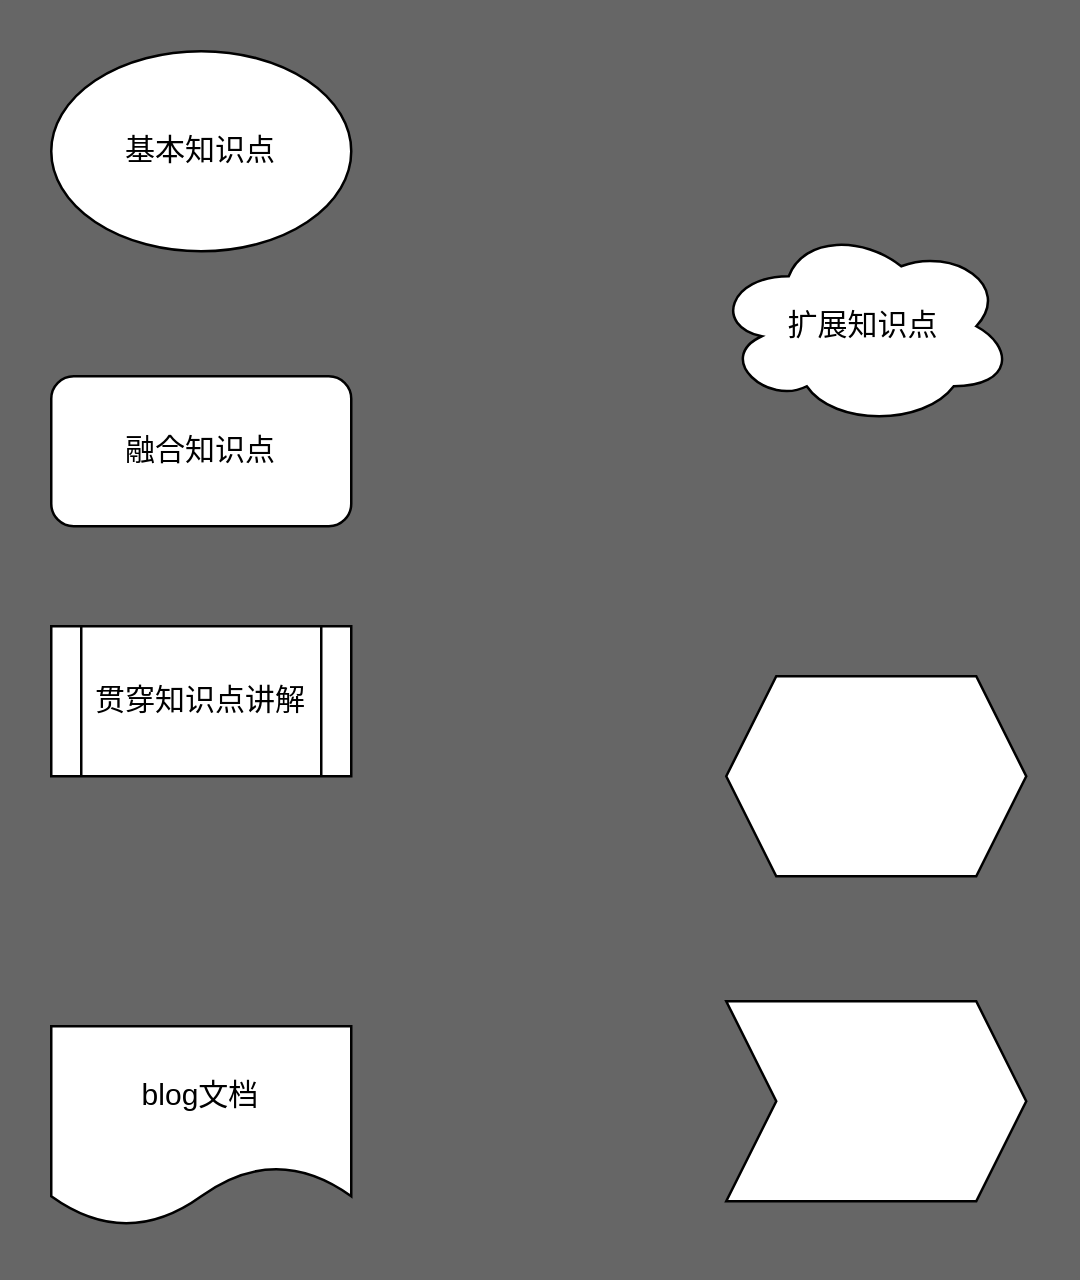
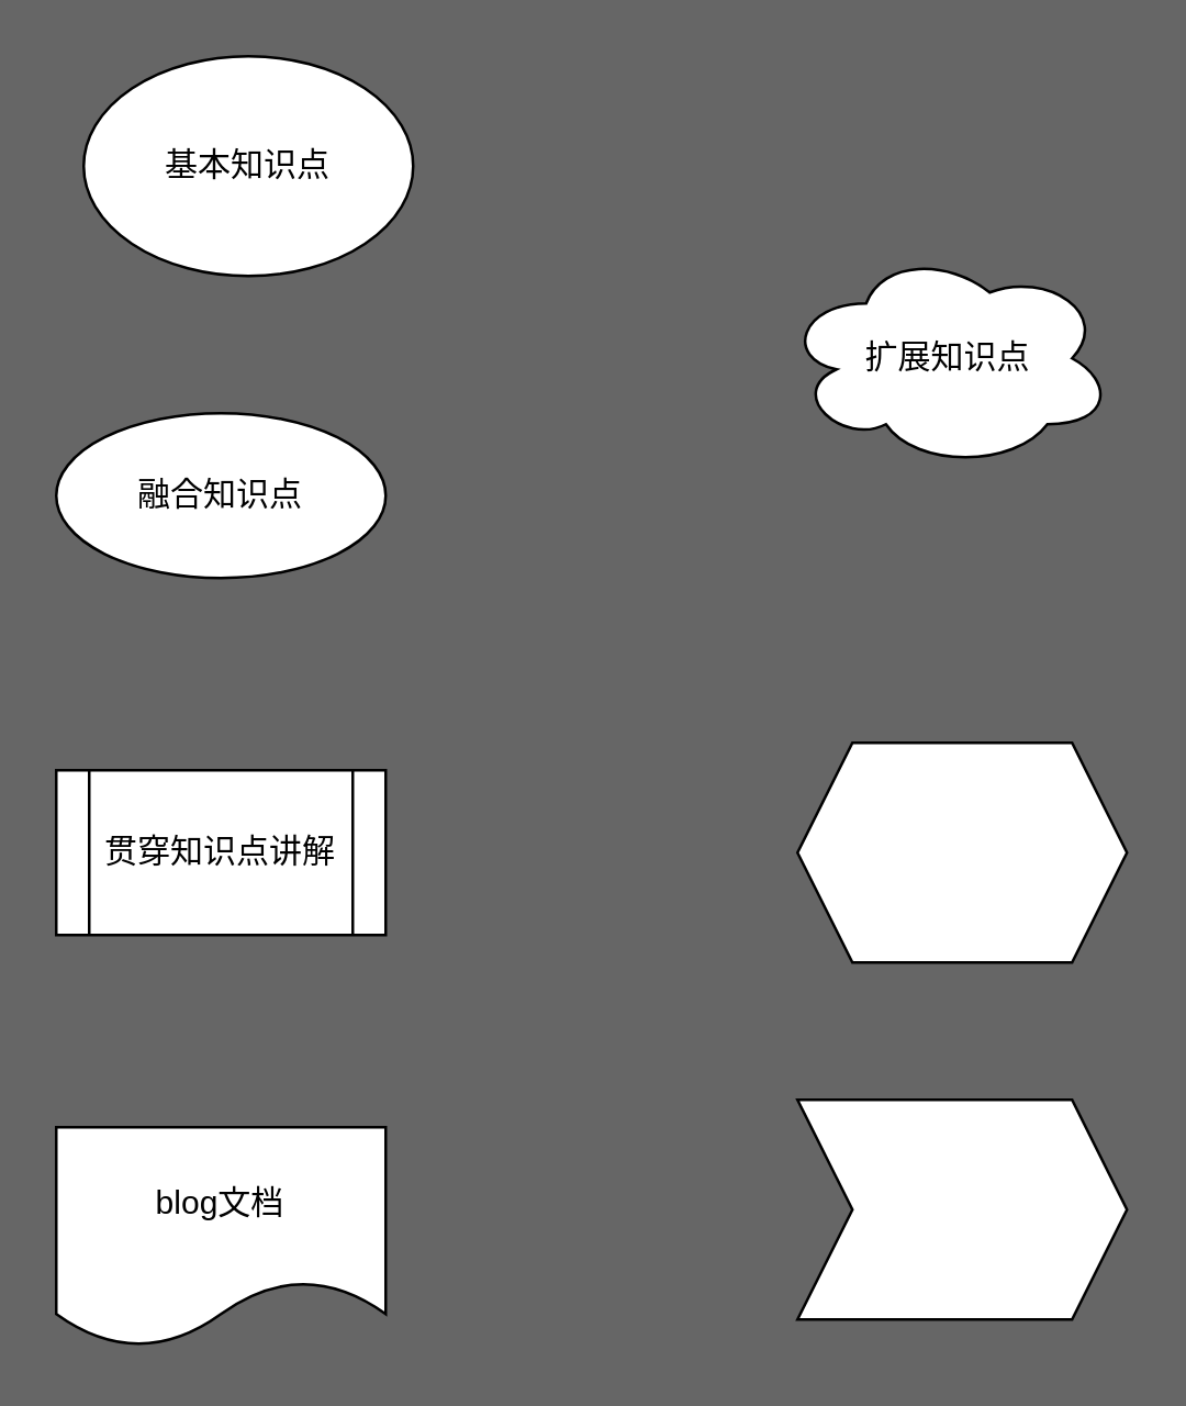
  <mxCell id="0" />
  <mxCell id="1" parent="0" />
- <mxCell id="2" value="贯穿知识点讲解" style="shape=process;whiteSpace=wrap;html=1;backgroundOutline=1;gradientColor=none;" parent="1" vertex="1"><mxGeometry x="20" y="250" width="120" height="60" as="geometry" /></mxCell>
- <mxCell id="3" value="融合知识点" style="rounded=1;whiteSpace=wrap;html=1;gradientColor=none;" parent="1" vertex="1"><mxGeometry x="20" y="150" width="120" height="60" as="geometry" /></mxCell>
- <mxCell id="4" value="基本知识点" style="ellipse;whiteSpace=wrap;html=1;gradientColor=none;" parent="1" vertex="1"><mxGeometry x="20" y="20" width="120" height="80" as="geometry" /></mxCell>
+ <mxCell id="2" value="贯穿知识点讲解" style="shape=process;whiteSpace=wrap;html=1;backgroundOutline=1;gradientColor=none;" parent="1" vertex="1"><mxGeometry x="20" y="280" width="120" height="60" as="geometry" /></mxCell>
+ <mxCell id="3" value="融合知识点" style="ellipse;whiteSpace=wrap;html=1;gradientColor=none;" parent="1" vertex="1"><mxGeometry x="20" y="150" width="120" height="60" as="geometry" /></mxCell>
+ <mxCell id="4" value="基本知识点" style="ellipse;whiteSpace=wrap;html=1;gradientColor=none;" parent="1" vertex="1"><mxGeometry x="30" y="20" width="120" height="80" as="geometry" /></mxCell>
  <mxCell id="5" value="blog文档" style="shape=document;whiteSpace=wrap;html=1;boundedLbl=1;gradientColor=none;" parent="1" vertex="1"><mxGeometry x="20" y="410" width="120" height="80" as="geometry" /></mxCell>
  <mxCell id="6" value="扩展知识点" style="ellipse;shape=cloud;whiteSpace=wrap;html=1;" parent="1" vertex="1"><mxGeometry x="285" y="90" width="120" height="80" as="geometry" /></mxCell>
  <mxCell id="7" value="" style="shape=hexagon;perimeter=hexagonPerimeter2;whiteSpace=wrap;html=1;fixedSize=1;" parent="1" vertex="1"><mxGeometry x="290" y="270" width="120" height="80" as="geometry" /></mxCell>
  <mxCell id="8" value="" style="shape=step;perimeter=stepPerimeter;whiteSpace=wrap;html=1;fixedSize=1;" parent="1" vertex="1"><mxGeometry x="290" y="400" width="120" height="80" as="geometry" /></mxCell>
